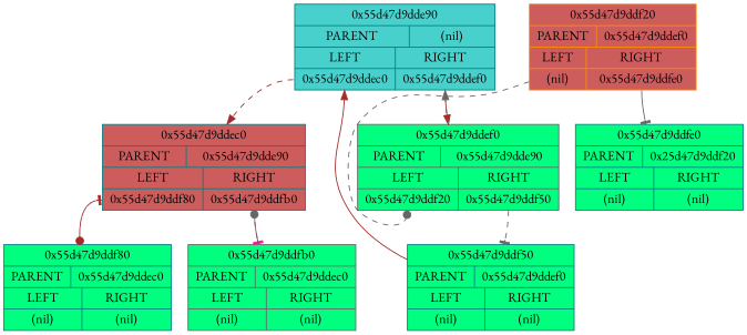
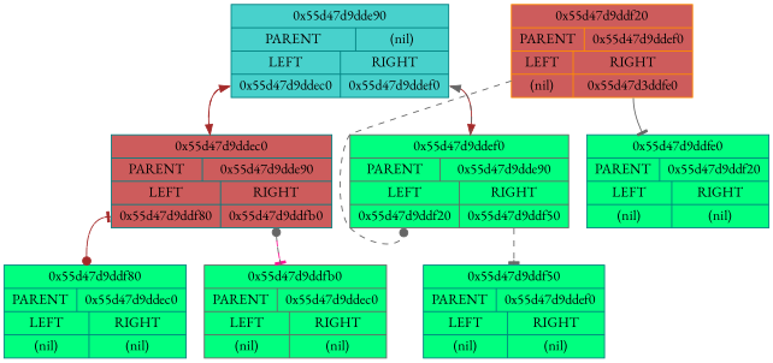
  digraph {
    concentrate=true
    fontname="EB Garamond"
    node [color=teal fillcolor=springgreen fontname="EB Garamond" shape=record style=filled]
    edge [arrowhead=normal color=brown fontname="EB Garamond" style=dashed]
    n1 [fillcolor=mediumturquoise label="{0x55d47d9dde90 | {PARENT|(nil)} | {{LEFT |<left> 0x55d47d9ddec0} | {RIGHT |<right> 0x55d47d9ddef0}}}"]
    n2 [fillcolor=indianred label="{0x55d47d9ddec0 | {PARENT|0x55d47d9dde90} | {{LEFT |<left> 0x55d47d9ddf80} | {RIGHT |<right> 0x55d47d9ddfb0}}}"]
    n3 [color=gray40 label="{0x55d47d9ddef0 | {PARENT|0x55d47d9dde90} | {{LEFT |<left> 0x55d47d9ddf20} | {RIGHT |<right> 0x55d47d9ddf50}}}"]
    n4 [label="{0x55d47d9ddf80 | {PARENT|0x55d47d9ddec0} | {{LEFT |<left> (nil)} | {RIGHT |<right> (nil)}}}"]
    n5 [color=gray40 label="{0x55d47d9ddfb0 | {PARENT|0x55d47d9ddec0} | {{LEFT |<left> (nil)} | {RIGHT |<right> (nil)}}}"]
    n6 [label="{0x55d47d9ddf50 | {PARENT|0x55d47d9ddef0} | {{LEFT |<left> (nil)} | {RIGHT |<right> (nil)}}}"]
-   n7 [color=darkorange fillcolor=indianred label="{0x55d47d9ddf20 | {PARENT|0x55d47d9ddef0} | {{LEFT |<left> (nil)} | {RIGHT |<right> 0x55d47d9ddfe0}}}"]
-   n8 [label="{0x55d47d9ddfe0 | {PARENT|0x25d47d9ddf20} | {{LEFT |<left> (nil)} | {RIGHT |<right> (nil)}}}"]
+   n7 [color=darkorange fillcolor=indianred label="{0x55d47d9ddf20 | {PARENT|0x55d47d9ddef0} | {{LEFT |<left> (nil)} | {RIGHT |<right> 0x55d47d3ddfe0}}}"]
+   n8 [label="{0x55d47d9ddfe0 | {PARENT|0x55d47d9ddf20} | {{LEFT |<left> (nil)} | {RIGHT |<right> (nil)}}}"]
    n1 -> n2 [tailport=left]
    n1 -> n3 [style=solid tailport=right]
-   n6 -> n1 [headport=left style=solid]
+   n2 -> n1 [headport=left style=solid]
    n2 -> n4 [arrowhead=dot tailport=left]
    n2 -> n5 [arrowhead=tee color=deeppink tailport=right]
    n3 -> n1 [color=gray40 headport=right]
    n3 -> n6 [arrowhead=tee color=gray40 tailport=right]
    n4 -> n2 [arrowhead=tee headport=left]
-   n5 -> n2 [arrowhead=dot color=gray40 headport=right style=solid]
+   n5 -> n2 [arrowhead=dot color=gray40 headport=right]
    n7 -> n3 [arrowhead=dot color=gray40 headport=left]
    n7 -> n8 [arrowhead=tee color=gray40 style=solid tailport=right]
  }
